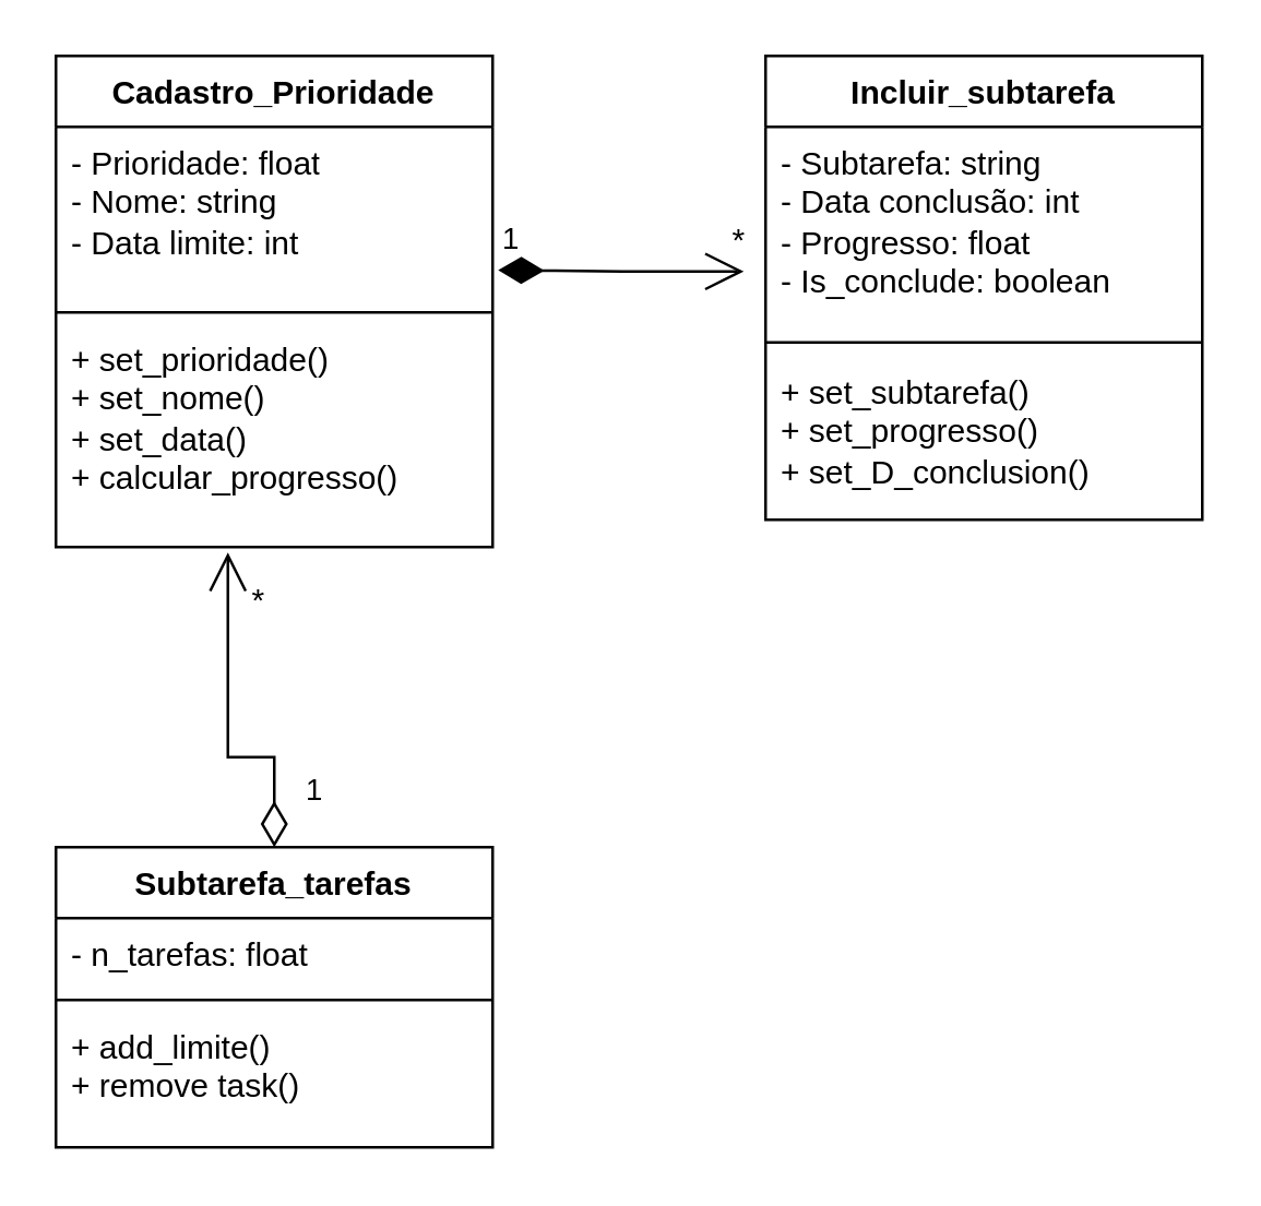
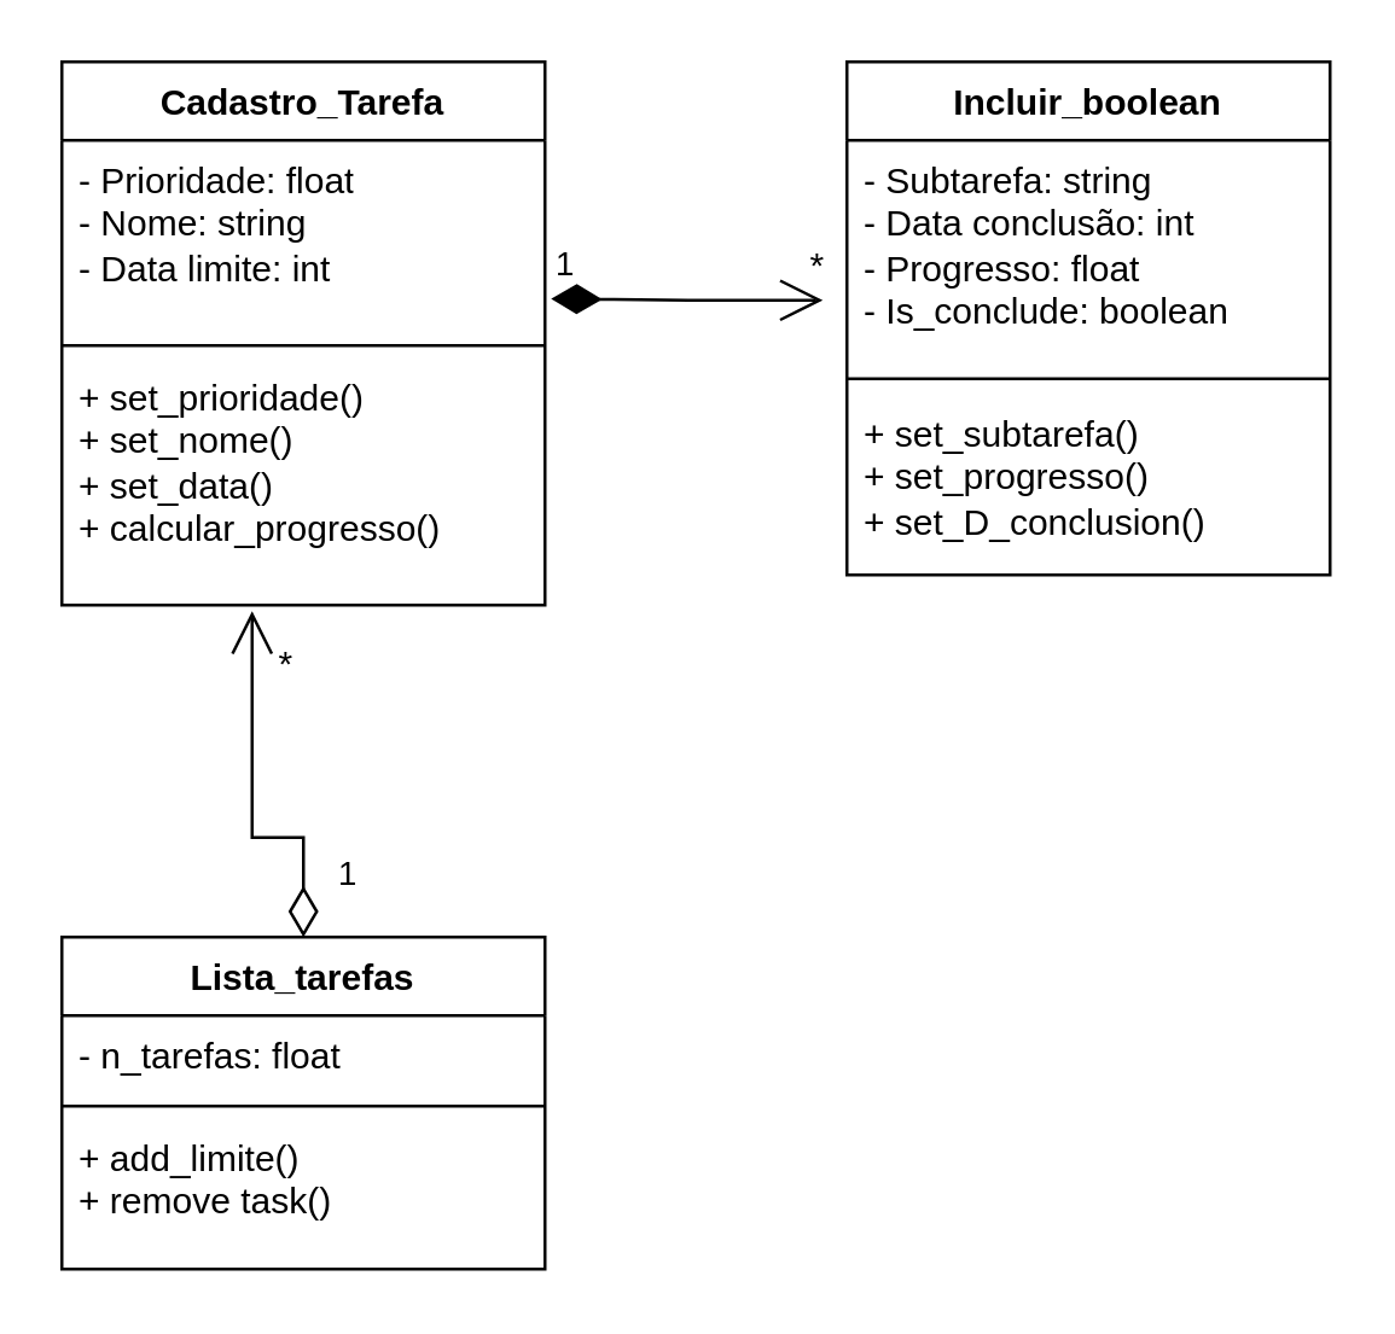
  <mxCell id="0" />
  <mxCell id="1" parent="0" />
- <mxCell id="2" value="Cadastro_Prioridade" style="swimlane;fontStyle=1;align=center;verticalAlign=top;childLayout=stackLayout;horizontal=1;startSize=26;horizontalStack=0;resizeParent=1;resizeParentMax=0;resizeLast=0;collapsible=1;marginBottom=0;whiteSpace=wrap;html=1;" parent="1" vertex="1"><mxGeometry x="20" y="20" width="160" height="180" as="geometry"><mxRectangle x="330" y="200" width="70" height="30" as="alternateBounds" /></mxGeometry></mxCell>
+ <mxCell id="2" value="Cadastro_Tarefa" style="swimlane;fontStyle=1;align=center;verticalAlign=top;childLayout=stackLayout;horizontal=1;startSize=26;horizontalStack=0;resizeParent=1;resizeParentMax=0;resizeLast=0;collapsible=1;marginBottom=0;whiteSpace=wrap;html=1;" parent="1" vertex="1"><mxGeometry x="20" y="20" width="160" height="180" as="geometry"><mxRectangle x="330" y="200" width="70" height="30" as="alternateBounds" /></mxGeometry></mxCell>
  <mxCell id="3" value="&lt;div&gt;- Prioridade: float&lt;/div&gt;- Nome: string&lt;div&gt;- Data limite: int&lt;/div&gt;&lt;div&gt;&lt;div&gt;&lt;br&gt;&lt;div&gt;&lt;br&gt;&lt;/div&gt;&lt;/div&gt;&lt;/div&gt;" style="text;strokeColor=none;fillColor=none;align=left;verticalAlign=top;spacingLeft=4;spacingRight=4;overflow=hidden;rotatable=0;points=[[0,0.5],[1,0.5]];portConstraint=eastwest;whiteSpace=wrap;html=1;" parent="2" vertex="1"><mxGeometry y="26" width="160" height="64" as="geometry" /></mxCell>
  <mxCell id="4" value="" style="line;strokeWidth=1;fillColor=none;align=left;verticalAlign=middle;spacingTop=-1;spacingLeft=3;spacingRight=3;rotatable=0;labelPosition=right;points=[];portConstraint=eastwest;strokeColor=inherit;" parent="2" vertex="1"><mxGeometry y="90" width="160" height="8" as="geometry" /></mxCell>
  <mxCell id="5" value="+ set_prioridade()&lt;div&gt;+ set_nome()&lt;/div&gt;&lt;div&gt;+ set_data()&lt;/div&gt;&lt;div&gt;+ calcular_progresso()&lt;/div&gt;" style="text;strokeColor=none;fillColor=none;align=left;verticalAlign=top;spacingLeft=4;spacingRight=4;overflow=hidden;rotatable=0;points=[[0,0.5],[1,0.5]];portConstraint=eastwest;whiteSpace=wrap;html=1;" parent="2" vertex="1"><mxGeometry y="98" width="160" height="82" as="geometry" /></mxCell>
- <mxCell id="6" value="Incluir_subtarefa" style="swimlane;fontStyle=1;align=center;verticalAlign=top;childLayout=stackLayout;horizontal=1;startSize=26;horizontalStack=0;resizeParent=1;resizeParentMax=0;resizeLast=0;collapsible=1;marginBottom=0;whiteSpace=wrap;html=1;" vertex="1" parent="1"><mxGeometry x="280" y="20" width="160" height="170" as="geometry" /></mxCell>
+ <mxCell id="6" value="Incluir_boolean" style="swimlane;fontStyle=1;align=center;verticalAlign=top;childLayout=stackLayout;horizontal=1;startSize=26;horizontalStack=0;resizeParent=1;resizeParentMax=0;resizeLast=0;collapsible=1;marginBottom=0;whiteSpace=wrap;html=1;" vertex="1" parent="1"><mxGeometry x="280" y="20" width="160" height="170" as="geometry" /></mxCell>
  <mxCell id="7" value="- Subtarefa: string&lt;div&gt;- Data conclusão: int&lt;br&gt;&lt;div&gt;- Progresso: float&lt;/div&gt;&lt;/div&gt;&lt;div&gt;- Is_conclude: boolean&lt;/div&gt;" style="text;strokeColor=none;fillColor=none;align=left;verticalAlign=top;spacingLeft=4;spacingRight=4;overflow=hidden;rotatable=0;points=[[0,0.5],[1,0.5]];portConstraint=eastwest;whiteSpace=wrap;html=1;" vertex="1" parent="6"><mxGeometry y="26" width="160" height="74" as="geometry" /></mxCell>
  <mxCell id="8" value="" style="line;strokeWidth=1;fillColor=none;align=left;verticalAlign=middle;spacingTop=-1;spacingLeft=3;spacingRight=3;rotatable=0;labelPosition=right;points=[];portConstraint=eastwest;strokeColor=inherit;" vertex="1" parent="6"><mxGeometry y="100" width="160" height="10" as="geometry" /></mxCell>
  <mxCell id="9" value="+ set_subtarefa()&lt;div&gt;+ set_progresso()&lt;/div&gt;&lt;div&gt;+ set_D_conclusion()&lt;/div&gt;" style="text;strokeColor=none;fillColor=none;align=left;verticalAlign=top;spacingLeft=4;spacingRight=4;overflow=hidden;rotatable=0;points=[[0,0.5],[1,0.5]];portConstraint=eastwest;whiteSpace=wrap;html=1;" vertex="1" parent="6"><mxGeometry y="110" width="160" height="60" as="geometry" /></mxCell>
  <mxCell id="10" value="1" style="endArrow=open;html=1;endSize=12;startArrow=diamondThin;startSize=14;startFill=1;edgeStyle=orthogonalEdgeStyle;align=left;verticalAlign=bottom;rounded=0;" edge="1" parent="1"><mxGeometry x="-1" y="3" relative="1" as="geometry"><mxPoint x="182" y="98.5" as="sourcePoint" /><mxPoint x="272" y="99" as="targetPoint" /></mxGeometry></mxCell>
  <mxCell id="11" value="*" style="text;html=1;align=center;verticalAlign=middle;resizable=0;points=[];autosize=1;strokeColor=none;fillColor=none;" vertex="1" parent="1"><mxGeometry x="255" y="73" width="30" height="30" as="geometry" /></mxCell>
- <mxCell id="12" value="Subtarefa_tarefas&lt;div&gt;&lt;br&gt;&lt;/div&gt;" style="swimlane;fontStyle=1;align=center;verticalAlign=top;childLayout=stackLayout;horizontal=1;startSize=26;horizontalStack=0;resizeParent=1;resizeParentMax=0;resizeLast=0;collapsible=1;marginBottom=0;whiteSpace=wrap;html=1;" vertex="1" parent="1"><mxGeometry x="20" y="310" width="160" height="110" as="geometry" /></mxCell>
+ <mxCell id="12" value="Lista_tarefas&lt;div&gt;&lt;br&gt;&lt;/div&gt;" style="swimlane;fontStyle=1;align=center;verticalAlign=top;childLayout=stackLayout;horizontal=1;startSize=26;horizontalStack=0;resizeParent=1;resizeParentMax=0;resizeLast=0;collapsible=1;marginBottom=0;whiteSpace=wrap;html=1;" vertex="1" parent="1"><mxGeometry x="20" y="310" width="160" height="110" as="geometry" /></mxCell>
  <mxCell id="13" value="&lt;div&gt;- n_tarefas: float&lt;/div&gt;" style="text;strokeColor=none;fillColor=none;align=left;verticalAlign=top;spacingLeft=4;spacingRight=4;overflow=hidden;rotatable=0;points=[[0,0.5],[1,0.5]];portConstraint=eastwest;whiteSpace=wrap;html=1;" vertex="1" parent="12"><mxGeometry y="26" width="160" height="26" as="geometry" /></mxCell>
  <mxCell id="14" value="" style="line;strokeWidth=1;fillColor=none;align=left;verticalAlign=middle;spacingTop=-1;spacingLeft=3;spacingRight=3;rotatable=0;labelPosition=right;points=[];portConstraint=eastwest;strokeColor=inherit;" vertex="1" parent="12"><mxGeometry y="52" width="160" height="8" as="geometry" /></mxCell>
  <mxCell id="15" value="+ add_limite()&lt;div&gt;+ remove task()&lt;/div&gt;" style="text;strokeColor=none;fillColor=none;align=left;verticalAlign=top;spacingLeft=4;spacingRight=4;overflow=hidden;rotatable=0;points=[[0,0.5],[1,0.5]];portConstraint=eastwest;whiteSpace=wrap;html=1;" vertex="1" parent="12"><mxGeometry y="60" width="160" height="50" as="geometry" /></mxCell>
  <mxCell id="16" value="1" style="endArrow=open;html=1;endSize=12;startArrow=diamondThin;startSize=14;startFill=0;edgeStyle=orthogonalEdgeStyle;align=left;verticalAlign=bottom;rounded=0;exitX=0.5;exitY=0;exitDx=0;exitDy=0;" edge="1" parent="1" source="12"><mxGeometry x="-0.802" y="-10" relative="1" as="geometry"><mxPoint x="84" y="277" as="sourcePoint" /><mxPoint x="83" y="202" as="targetPoint" /><Array as="points"><mxPoint x="100" y="277" /><mxPoint x="83" y="277" /></Array><mxPoint as="offset" /></mxGeometry></mxCell>
  <mxCell id="17" value="*" style="text;html=1;align=center;verticalAlign=middle;resizable=0;points=[];autosize=1;strokeColor=none;fillColor=none;" vertex="1" parent="1"><mxGeometry x="79" y="205" width="30" height="30" as="geometry" /></mxCell>
